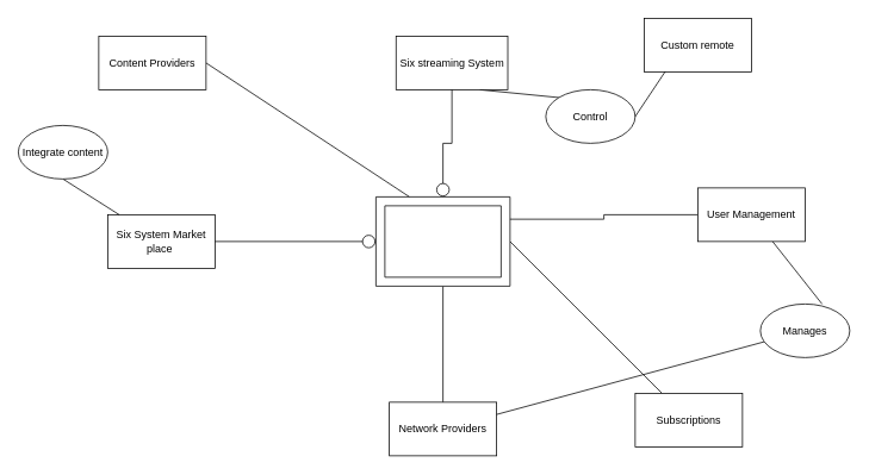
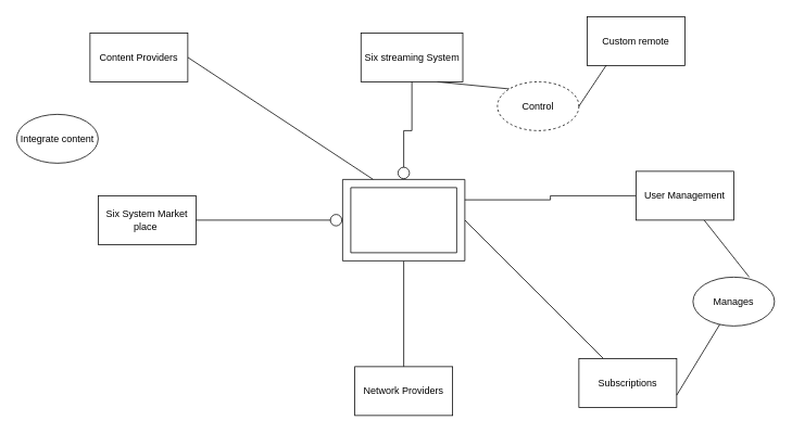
  <mxCell id="0" />
  <mxCell id="1" parent="0" />
  <mxCell id="2" style="rounded=0;orthogonalLoop=1;jettySize=auto;html=1;exitX=0;exitY=0;exitDx=37.5;exitDy=0;exitPerimeter=0;entryX=1;entryY=0.5;entryDx=0;entryDy=0;endArrow=none;endFill=0;" edge="1" parent="1" source="5" target="9"><mxGeometry relative="1" as="geometry" /></mxCell>
  <mxCell id="3" style="rounded=0;orthogonalLoop=1;jettySize=auto;html=1;exitX=1;exitY=0.5;exitDx=0;exitDy=0;exitPerimeter=0;endArrow=none;endFill=0;" edge="1" parent="1" source="5" target="12"><mxGeometry relative="1" as="geometry" /></mxCell>
  <mxCell id="4" style="edgeStyle=orthogonalEdgeStyle;rounded=0;orthogonalLoop=1;jettySize=auto;html=1;exitX=0.5;exitY=1;exitDx=0;exitDy=0;exitPerimeter=0;entryX=0.5;entryY=0;entryDx=0;entryDy=0;endArrow=none;endFill=0;" edge="1" parent="1" source="5" target="10"><mxGeometry relative="1" as="geometry" /></mxCell>
  <mxCell id="5" value="" style="verticalLabelPosition=bottom;verticalAlign=top;html=1;shape=mxgraph.basic.frame;dx=10;whiteSpace=wrap;" vertex="1" parent="1"><mxGeometry x="420" y="220" width="150" height="100" as="geometry" /></mxCell>
  <mxCell id="6" style="edgeStyle=orthogonalEdgeStyle;rounded=0;orthogonalLoop=1;jettySize=auto;html=1;entryX=0;entryY=0.5;entryDx=0;entryDy=0;exitX=0;exitY=0;exitDx=150;exitDy=25;exitPerimeter=0;endArrow=none;endFill=0;" edge="1" parent="1" source="5" target="20"><mxGeometry relative="1" as="geometry" /></mxCell>
  <mxCell id="7" style="rounded=0;orthogonalLoop=1;jettySize=auto;html=1;exitX=0.75;exitY=1;exitDx=0;exitDy=0;entryX=0;entryY=0;entryDx=0;entryDy=0;endArrow=none;endFill=0;" edge="1" parent="1" source="8" target="17"><mxGeometry relative="1" as="geometry" /></mxCell>
  <mxCell id="8" value="Six streaming System" style="rounded=0;whiteSpace=wrap;html=1;" vertex="1" parent="1"><mxGeometry x="442.5" y="40" width="125" height="60" as="geometry" /></mxCell>
  <mxCell id="9" value="Content Providers" style="rounded=0;whiteSpace=wrap;html=1;" vertex="1" parent="1"><mxGeometry x="110" y="40" width="120" height="60" as="geometry" /></mxCell>
  <mxCell id="10" value="Network Providers" style="rounded=0;whiteSpace=wrap;html=1;" vertex="1" parent="1"><mxGeometry x="435" y="450" width="120" height="60" as="geometry" /></mxCell>
  <mxCell id="11" value="Six System Market place&amp;nbsp;" style="rounded=0;whiteSpace=wrap;html=1;" vertex="1" parent="1"><mxGeometry x="120" y="240" width="120" height="60" as="geometry" /></mxCell>
  <mxCell id="12" value="Subscriptions&lt;br&gt;" style="rounded=0;whiteSpace=wrap;html=1;" vertex="1" parent="1"><mxGeometry x="710" y="440" width="120" height="60" as="geometry" /></mxCell>
  <mxCell id="13" style="edgeStyle=orthogonalEdgeStyle;rounded=0;orthogonalLoop=1;jettySize=auto;html=1;entryX=0.5;entryY=0;entryDx=0;entryDy=0;entryPerimeter=0;endArrow=circle;endFill=0;strokeWidth=1;" edge="1" parent="1" source="8" target="5"><mxGeometry relative="1" as="geometry" /></mxCell>
- <mxCell id="14" style="rounded=0;orthogonalLoop=1;jettySize=auto;html=1;exitX=0.5;exitY=1;exitDx=0;exitDy=0;endArrow=none;endFill=0;" edge="1" parent="1" source="15" target="11"><mxGeometry relative="1" as="geometry" /></mxCell>
  <mxCell id="15" value="Integrate content" style="ellipse;whiteSpace=wrap;html=1;" vertex="1" parent="1"><mxGeometry x="20" y="140" width="100" height="60" as="geometry" /></mxCell>
  <mxCell id="16" value="Custom remote" style="rounded=0;whiteSpace=wrap;html=1;" vertex="1" parent="1"><mxGeometry x="720" y="20" width="120" height="60" as="geometry" /></mxCell>
- <mxCell id="17" value="Control" style="ellipse;whiteSpace=wrap;html=1;" vertex="1" parent="1"><mxGeometry x="610" y="100" width="100" height="60" as="geometry" /></mxCell>
+ <mxCell id="17" value="Control" style="ellipse;whiteSpace=wrap;html=1;dashed=1;" vertex="1" parent="1"><mxGeometry x="610" y="100" width="100" height="60" as="geometry" /></mxCell>
  <mxCell id="18" style="rounded=0;orthogonalLoop=1;jettySize=auto;html=1;exitX=1;exitY=0.5;exitDx=0;exitDy=0;entryX=0.197;entryY=0.993;entryDx=0;entryDy=0;entryPerimeter=0;endArrow=none;endFill=0;" edge="1" parent="1" source="17" target="16"><mxGeometry relative="1" as="geometry" /></mxCell>
  <mxCell id="19" style="edgeStyle=orthogonalEdgeStyle;rounded=0;orthogonalLoop=1;jettySize=auto;html=1;exitX=1;exitY=0.5;exitDx=0;exitDy=0;entryX=0;entryY=0.5;entryDx=0;entryDy=0;entryPerimeter=0;endArrow=circle;endFill=0;" edge="1" parent="1" source="11" target="5"><mxGeometry relative="1" as="geometry" /></mxCell>
  <mxCell id="20" value="User Management" style="rounded=0;whiteSpace=wrap;html=1;" vertex="1" parent="1"><mxGeometry x="780" y="210" width="120" height="60" as="geometry" /></mxCell>
- <mxCell id="21" style="rounded=0;orthogonalLoop=1;jettySize=auto;html=1;endArrow=none;endFill=0;" edge="1" parent="1" source="22" target="10"><mxGeometry relative="1" as="geometry" /></mxCell>
+ <mxCell id="21" style="rounded=0;orthogonalLoop=1;jettySize=auto;html=1;entryX=1;entryY=0.75;entryDx=0;entryDy=0;endArrow=none;endFill=0;" edge="1" parent="1" source="22" target="12"><mxGeometry relative="1" as="geometry" /></mxCell>
  <mxCell id="22" value="Manages" style="ellipse;whiteSpace=wrap;html=1;" vertex="1" parent="1"><mxGeometry x="850" y="340" width="100" height="60" as="geometry" /></mxCell>
  <mxCell id="23" style="rounded=0;orthogonalLoop=1;jettySize=auto;html=1;entryX=0.69;entryY=0;entryDx=0;entryDy=0;entryPerimeter=0;endArrow=none;endFill=0;" edge="1" parent="1" source="20" target="22"><mxGeometry relative="1" as="geometry" /></mxCell>
